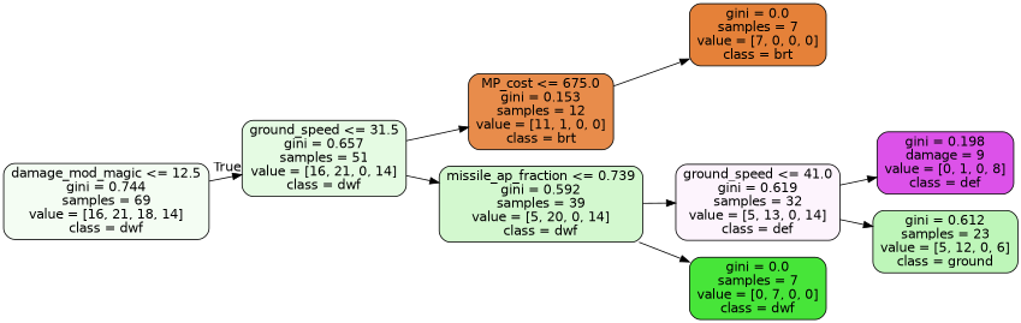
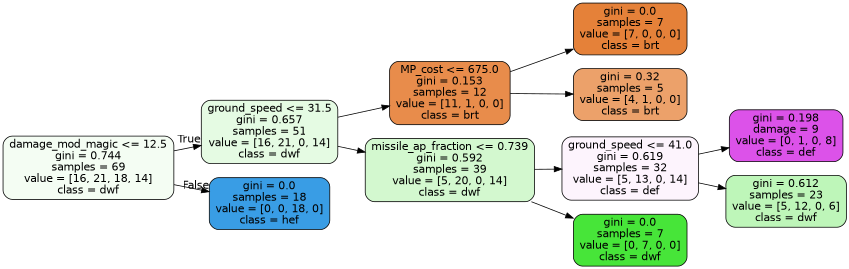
  digraph {
    rankdir=LR
    node [color=black fontname=helvetica shape=box style="filled, rounded"]
    edge [fontname=helvetica]
    n1 [fillcolor="#47e5390f" label="damage_mod_magic <= 12.5\ngini = 0.744\nsamples = 69\nvalue = [16, 21, 18, 14]\nclass = dwf"]
    n2 [fillcolor="#47e53924" label="ground_speed <= 31.5\ngini = 0.657\nsamples = 51\nvalue = [16, 21, 0, 14]\nclass = dwf"]
+   n3 [fillcolor="#399de5ff" label="gini = 0.0\nsamples = 18\nvalue = [0, 0, 18, 0]\nclass = hef"]
    n4 [fillcolor="#e58139e8" label="MP_cost <= 675.0\ngini = 0.153\nsamples = 12\nvalue = [11, 1, 0, 0]\nclass = brt"]
    n5 [fillcolor="#47e5393d" label="missile_ap_fraction <= 0.739\ngini = 0.592\nsamples = 39\nvalue = [5, 20, 0, 14]\nclass = dwf"]
    n6 [fillcolor="#e58139ff" label="gini = 0.0\nsamples = 7\nvalue = [7, 0, 0, 0]\nclass = brt"]
+   n7 [fillcolor="#e58139bf" label="gini = 0.32\nsamples = 5\nvalue = [4, 1, 0, 0]\nclass = brt"]
    n8 [fillcolor="#d739e50d" label="ground_speed <= 41.0\ngini = 0.619\nsamples = 32\nvalue = [5, 13, 0, 14]\nclass = def"]
    n9 [fillcolor="#47e539ff" label="gini = 0.0\nsamples = 7\nvalue = [0, 7, 0, 0]\nclass = dwf"]
    n10 [fillcolor="#d739e5df" label="gini = 0.198\ndamage = 9\nvalue = [0, 1, 0, 8]\nclass = def"]
-   n11 [fillcolor="#47e5395a" label="gini = 0.612\nsamples = 23\nvalue = [5, 12, 0, 6]\nclass = ground"]
+   n11 [fillcolor="#47e5395a" label="gini = 0.612\nsamples = 23\nvalue = [5, 12, 0, 6]\nclass = dwf"]
    n1 -> n2 [headlabel=True labelangle=45 labeldistance=2.5]
+   n1 -> n3 [headlabel=False labelangle=-45 labeldistance=2.5]
    n2 -> n4
    n2 -> n5
    n4 -> n6
+   n4 -> n7
    n5 -> n8
    n5 -> n9
    n8 -> n10
    n8 -> n11
  }
